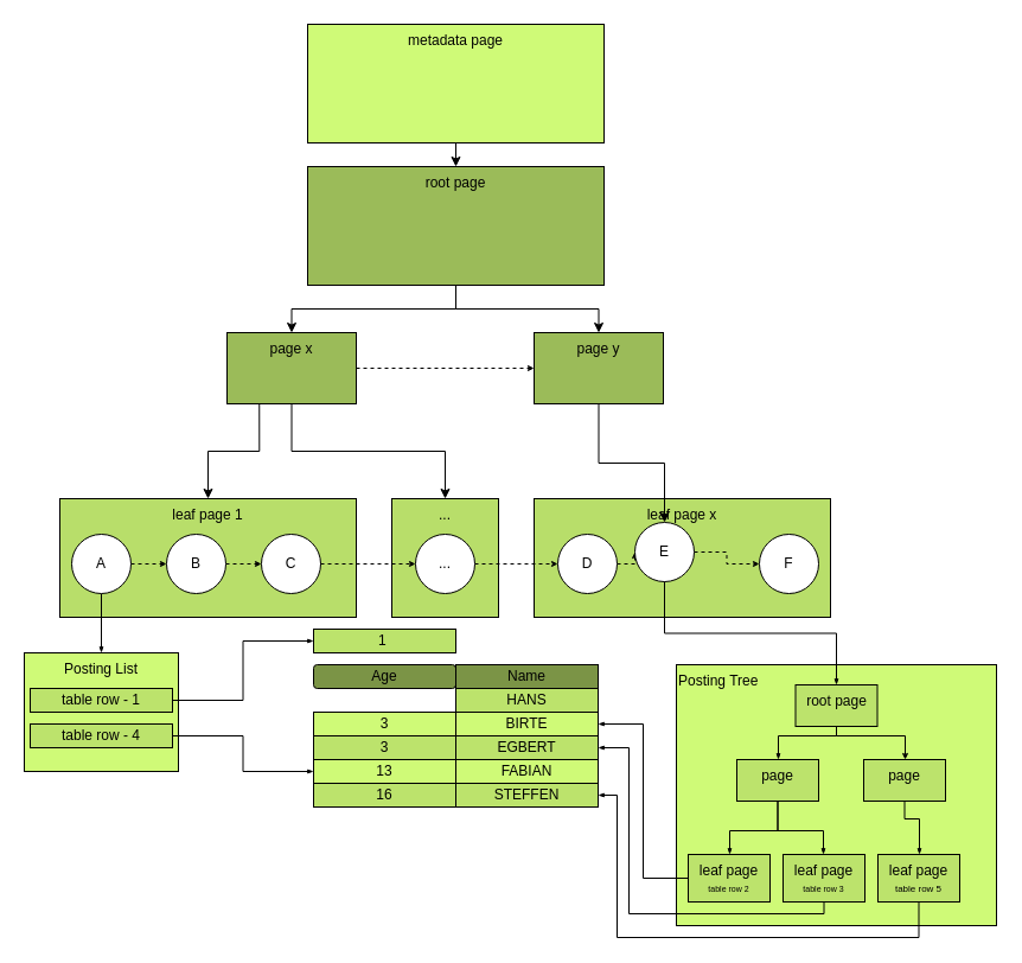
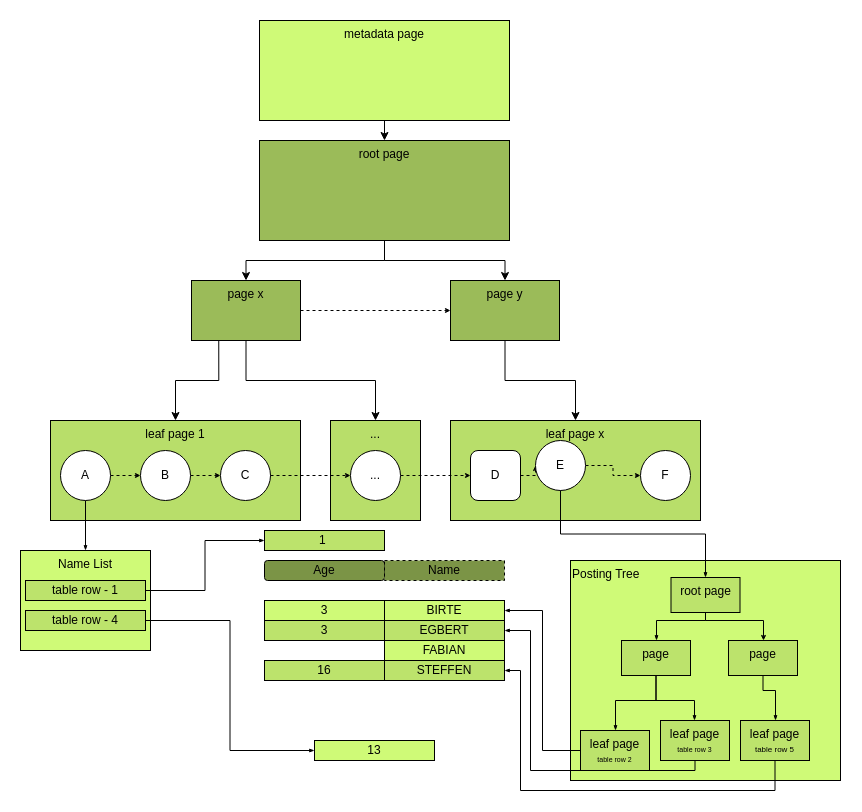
  <mxCell id="0" />
  <mxCell id="1" parent="0" />
  <mxCell id="2" value="leaf page 1" style="rounded=0;whiteSpace=wrap;html=1;verticalAlign=top;fillColor=#B8DE6A;" parent="1" vertex="1"><mxGeometry x="50" y="420" width="250" height="100" as="geometry" /></mxCell>
  <mxCell id="3" value="leaf page x" style="rounded=0;whiteSpace=wrap;html=1;verticalAlign=top;fillColor=#B8DE6A;" parent="1" vertex="1"><mxGeometry x="450" y="420" width="250" height="100" as="geometry" /></mxCell>
  <mxCell id="4" style="edgeStyle=orthogonalEdgeStyle;rounded=0;orthogonalLoop=1;jettySize=auto;html=1;exitX=1;exitY=0.5;exitDx=0;exitDy=0;entryX=0;entryY=0.5;entryDx=0;entryDy=0;startArrow=none;startFill=0;endSize=3;startSize=3;dashed=1;" parent="1" source="6" target="8" edge="1"><mxGeometry relative="1" as="geometry" /></mxCell>
  <mxCell id="5" style="edgeStyle=orthogonalEdgeStyle;rounded=0;orthogonalLoop=1;jettySize=auto;html=1;exitX=0.5;exitY=1;exitDx=0;exitDy=0;startArrow=none;startFill=0;startSize=3;endSize=3;endArrow=classicThin;endFill=1;" parent="1" source="6" target="42" edge="1"><mxGeometry relative="1" as="geometry" /></mxCell>
  <mxCell id="6" value="A" style="ellipse;whiteSpace=wrap;html=1;" parent="1" vertex="1"><mxGeometry x="60" y="450" width="50" height="50" as="geometry" /></mxCell>
  <mxCell id="7" style="edgeStyle=orthogonalEdgeStyle;rounded=0;orthogonalLoop=1;jettySize=auto;html=1;exitX=1;exitY=0.5;exitDx=0;exitDy=0;entryX=0;entryY=0.5;entryDx=0;entryDy=0;startArrow=none;startFill=0;endSize=3;startSize=3;dashed=1;" parent="1" source="8" target="14" edge="1"><mxGeometry relative="1" as="geometry" /></mxCell>
  <mxCell id="8" value="B" style="ellipse;whiteSpace=wrap;html=1;" parent="1" vertex="1"><mxGeometry x="140" y="450" width="50" height="50" as="geometry" /></mxCell>
  <mxCell id="9" style="edgeStyle=orthogonalEdgeStyle;rounded=0;orthogonalLoop=1;jettySize=auto;html=1;exitX=1;exitY=0.5;exitDx=0;exitDy=0;entryX=0;entryY=0.5;entryDx=0;entryDy=0;startArrow=none;startFill=0;endSize=3;startSize=3;dashed=1;" parent="1" source="10" target="12" edge="1"><mxGeometry relative="1" as="geometry" /></mxCell>
- <mxCell id="10" value="D" style="ellipse;whiteSpace=wrap;html=1;" parent="1" vertex="1"><mxGeometry x="470" y="450" width="50" height="50" as="geometry" /></mxCell>
+ <mxCell id="10" value="D" style="whiteSpace=wrap;html=1;rounded=1;" parent="1" vertex="1"><mxGeometry x="470" y="450" width="50" height="50" as="geometry" /></mxCell>
  <mxCell id="11" style="edgeStyle=orthogonalEdgeStyle;rounded=0;orthogonalLoop=1;jettySize=auto;html=1;exitX=1;exitY=0.5;exitDx=0;exitDy=0;entryX=0;entryY=0.5;entryDx=0;entryDy=0;startArrow=none;startFill=0;endSize=3;startSize=3;dashed=1;" parent="1" source="12" target="13" edge="1"><mxGeometry relative="1" as="geometry" /></mxCell>
  <mxCell id="12" value="E" style="ellipse;whiteSpace=wrap;html=1;" parent="1" vertex="1"><mxGeometry x="535" y="440" width="50" height="50" as="geometry" /></mxCell>
  <mxCell id="13" value="F" style="ellipse;whiteSpace=wrap;html=1;" parent="1" vertex="1"><mxGeometry x="640" y="450" width="50" height="50" as="geometry" /></mxCell>
  <mxCell id="14" value="C" style="ellipse;whiteSpace=wrap;html=1;" parent="1" vertex="1"><mxGeometry x="220" y="450" width="50" height="50" as="geometry" /></mxCell>
  <mxCell id="15" value="..." style="rounded=0;whiteSpace=wrap;html=1;verticalAlign=top;align=center;fillColor=#B8DE6A;" parent="1" vertex="1"><mxGeometry x="330" y="420" width="90" height="100" as="geometry" /></mxCell>
  <mxCell id="16" style="edgeStyle=orthogonalEdgeStyle;rounded=0;orthogonalLoop=1;jettySize=auto;html=1;exitX=1;exitY=0.5;exitDx=0;exitDy=0;startArrow=none;startFill=0;endSize=3;startSize=3;dashed=1;" parent="1" source="17" target="10" edge="1"><mxGeometry relative="1" as="geometry" /></mxCell>
  <mxCell id="17" value="..." style="ellipse;whiteSpace=wrap;html=1;" parent="1" vertex="1"><mxGeometry x="350" y="450" width="50" height="50" as="geometry" /></mxCell>
  <mxCell id="18" style="edgeStyle=orthogonalEdgeStyle;rounded=0;orthogonalLoop=1;jettySize=auto;html=1;startArrow=none;startFill=0;endSize=3;startSize=3;dashed=1;" parent="1" edge="1"><mxGeometry relative="1" as="geometry"><mxPoint x="270" y="475" as="sourcePoint" /><mxPoint x="350" y="475" as="targetPoint" /></mxGeometry></mxCell>
  <mxCell id="19" style="edgeStyle=orthogonalEdgeStyle;rounded=0;orthogonalLoop=1;jettySize=auto;html=1;exitX=0.5;exitY=1;exitDx=0;exitDy=0;entryX=0.5;entryY=0;entryDx=0;entryDy=0;" parent="1" source="20" target="23" edge="1"><mxGeometry relative="1" as="geometry" /></mxCell>
  <mxCell id="20" value="metadata page" style="rounded=0;whiteSpace=wrap;html=1;verticalAlign=top;fillColor=#CFFA77;" parent="1" vertex="1"><mxGeometry x="259" y="20" width="250" height="100" as="geometry" /></mxCell>
  <mxCell id="21" style="edgeStyle=orthogonalEdgeStyle;rounded=0;orthogonalLoop=1;jettySize=auto;html=1;exitX=0.5;exitY=1;exitDx=0;exitDy=0;" parent="1" source="23" target="39" edge="1"><mxGeometry relative="1" as="geometry" /></mxCell>
  <mxCell id="22" style="edgeStyle=orthogonalEdgeStyle;rounded=0;orthogonalLoop=1;jettySize=auto;html=1;exitX=0.5;exitY=1;exitDx=0;exitDy=0;" parent="1" source="23" target="41" edge="1"><mxGeometry relative="1" as="geometry" /></mxCell>
  <mxCell id="23" value="root page" style="rounded=0;whiteSpace=wrap;html=1;verticalAlign=top;fillColor=#9BBB59;" parent="1" vertex="1"><mxGeometry x="259" y="140" width="250" height="100" as="geometry" /></mxCell>
  <mxCell id="24" value="1&amp;nbsp;" style="rounded=0;whiteSpace=wrap;html=1;align=center;fillColor=#BCE36C;" parent="1" vertex="1"><mxGeometry x="264" y="530" width="120" height="20" as="geometry" /></mxCell>
- <mxCell id="25" value="HANS" style="rounded=0;whiteSpace=wrap;html=1;align=center;fillColor=#BCE36C;" parent="1" vertex="1"><mxGeometry x="384" y="580" width="120" height="20" as="geometry" /></mxCell>
  <mxCell id="26" value="3" style="rounded=0;whiteSpace=wrap;html=1;align=center;fillColor=#CFFA77;" parent="1" vertex="1"><mxGeometry x="264" y="600" width="120" height="20" as="geometry" /></mxCell>
  <mxCell id="27" value="BIRTE" style="rounded=0;whiteSpace=wrap;html=1;align=center;fillColor=#CFFA77;" parent="1" vertex="1"><mxGeometry x="384" y="600" width="120" height="20" as="geometry" /></mxCell>
  <mxCell id="28" value="3" style="rounded=0;whiteSpace=wrap;html=1;align=center;fillColor=#BCE36C;" parent="1" vertex="1"><mxGeometry x="264" y="620" width="120" height="20" as="geometry" /></mxCell>
  <mxCell id="29" value="EGBERT" style="rounded=0;whiteSpace=wrap;html=1;align=center;fillColor=#BCE36C;" parent="1" vertex="1"><mxGeometry x="384" y="620" width="120" height="20" as="geometry" /></mxCell>
- <mxCell id="30" value="13" style="rounded=0;whiteSpace=wrap;html=1;align=center;fillColor=#CFFA77;" parent="1" vertex="1"><mxGeometry x="264" y="640" width="120" height="20" as="geometry" /></mxCell>
+ <mxCell id="30" value="13" style="rounded=0;whiteSpace=wrap;html=1;align=center;fillColor=#CFFA77;" parent="1" vertex="1"><mxGeometry x="314" y="740" width="120" height="20" as="geometry" /></mxCell>
  <mxCell id="31" value="FABIAN" style="rounded=0;whiteSpace=wrap;html=1;align=center;fillColor=#CFFA77;" parent="1" vertex="1"><mxGeometry x="384" y="640" width="120" height="20" as="geometry" /></mxCell>
  <mxCell id="32" value="16" style="rounded=0;whiteSpace=wrap;html=1;align=center;fillColor=#BCE36C;" parent="1" vertex="1"><mxGeometry x="264" y="660" width="120" height="20" as="geometry" /></mxCell>
  <mxCell id="33" value="STEFFEN" style="rounded=0;whiteSpace=wrap;html=1;align=center;fillColor=#BCE36C;" parent="1" vertex="1"><mxGeometry x="384" y="660" width="120" height="20" as="geometry" /></mxCell>
  <mxCell id="34" value="Age" style="whiteSpace=wrap;html=1;align=center;fillColor=#7B9446;rounded=1;" parent="1" vertex="1"><mxGeometry x="264" y="560" width="120" height="20" as="geometry" /></mxCell>
- <mxCell id="35" value="Name" style="rounded=0;whiteSpace=wrap;html=1;align=center;fillColor=#7B9446;" parent="1" vertex="1"><mxGeometry x="384" y="560" width="120" height="20" as="geometry" /></mxCell>
+ <mxCell id="35" value="Name" style="rounded=0;whiteSpace=wrap;html=1;align=center;fillColor=#7B9446;dashed=1;" parent="1" vertex="1"><mxGeometry x="384" y="560" width="120" height="20" as="geometry" /></mxCell>
  <mxCell id="36" style="edgeStyle=orthogonalEdgeStyle;rounded=0;orthogonalLoop=1;jettySize=auto;html=1;exitX=0.25;exitY=1;exitDx=0;exitDy=0;" parent="1" source="39" target="2" edge="1"><mxGeometry relative="1" as="geometry" /></mxCell>
  <mxCell id="37" style="edgeStyle=orthogonalEdgeStyle;rounded=0;orthogonalLoop=1;jettySize=auto;html=1;exitX=0.5;exitY=1;exitDx=0;exitDy=0;entryX=0.5;entryY=0;entryDx=0;entryDy=0;" parent="1" source="39" target="15" edge="1"><mxGeometry relative="1" as="geometry" /></mxCell>
  <mxCell id="38" style="edgeStyle=orthogonalEdgeStyle;rounded=0;orthogonalLoop=1;jettySize=auto;html=1;exitX=1;exitY=0.5;exitDx=0;exitDy=0;startArrow=none;startFill=0;endSize=3;startSize=3;dashed=1;" parent="1" source="39" target="41" edge="1"><mxGeometry relative="1" as="geometry" /></mxCell>
  <mxCell id="39" value="page x" style="rounded=0;whiteSpace=wrap;html=1;verticalAlign=top;fillColor=#9BBB59;" parent="1" vertex="1"><mxGeometry x="191" y="280" width="109" height="60" as="geometry" /></mxCell>
- <mxCell id="40" style="edgeStyle=orthogonalEdgeStyle;rounded=0;orthogonalLoop=1;jettySize=auto;html=1;exitX=0.5;exitY=1;exitDx=0;exitDy=0;" parent="1" source="41" target="12" edge="1"><mxGeometry relative="1" as="geometry" /></mxCell>
+ <mxCell id="40" style="edgeStyle=orthogonalEdgeStyle;rounded=0;orthogonalLoop=1;jettySize=auto;html=1;exitX=0.5;exitY=1;exitDx=0;exitDy=0;" parent="1" source="41" target="3" edge="1"><mxGeometry relative="1" as="geometry" /></mxCell>
  <mxCell id="41" value="page y" style="rounded=0;whiteSpace=wrap;html=1;verticalAlign=top;fillColor=#9BBB59;" parent="1" vertex="1"><mxGeometry x="450" y="280" width="109" height="60" as="geometry" /></mxCell>
- <mxCell id="42" value="Posting List&lt;br&gt;" style="rounded=0;whiteSpace=wrap;html=1;verticalAlign=top;fillColor=#CFFA77;" parent="1" vertex="1"><mxGeometry x="20" y="550" width="130" height="100" as="geometry" /></mxCell>
+ <mxCell id="42" value="Name List&lt;br&gt;" style="rounded=0;whiteSpace=wrap;html=1;verticalAlign=top;fillColor=#CFFA77;" parent="1" vertex="1"><mxGeometry x="20" y="550" width="130" height="100" as="geometry" /></mxCell>
  <mxCell id="43" style="edgeStyle=orthogonalEdgeStyle;rounded=0;orthogonalLoop=1;jettySize=auto;html=1;exitX=1;exitY=0.5;exitDx=0;exitDy=0;entryX=0;entryY=0.5;entryDx=0;entryDy=0;startArrow=none;startFill=0;endArrow=classicThin;endFill=1;startSize=3;endSize=3;" parent="1" source="44" target="24" edge="1"><mxGeometry relative="1" as="geometry" /></mxCell>
  <mxCell id="44" value="table row - 1" style="rounded=0;whiteSpace=wrap;html=1;align=center;fillColor=#DEFFE4;" parent="1" vertex="1"><mxGeometry x="25" y="580" width="120" height="20" as="geometry" /></mxCell>
  <mxCell id="45" style="edgeStyle=orthogonalEdgeStyle;rounded=0;orthogonalLoop=1;jettySize=auto;html=1;exitX=1;exitY=0.5;exitDx=0;exitDy=0;entryX=0;entryY=0.5;entryDx=0;entryDy=0;startArrow=none;startFill=0;endArrow=classicThin;endFill=1;startSize=3;endSize=3;" parent="1" source="46" target="30" edge="1"><mxGeometry relative="1" as="geometry" /></mxCell>
  <mxCell id="46" value="table row - 4" style="rounded=0;whiteSpace=wrap;html=1;align=center;fillColor=#DEFFE4;" parent="1" vertex="1"><mxGeometry x="25" y="610" width="120" height="20" as="geometry" /></mxCell>
  <mxCell id="47" value="Posting Tree" style="rounded=0;whiteSpace=wrap;html=1;verticalAlign=top;fillColor=#CFFA77;align=left;" parent="1" vertex="1"><mxGeometry x="570" y="560" width="270" height="220" as="geometry" /></mxCell>
  <mxCell id="48" style="edgeStyle=orthogonalEdgeStyle;rounded=0;orthogonalLoop=1;jettySize=auto;html=1;exitX=0.5;exitY=1;exitDx=0;exitDy=0;startArrow=none;startFill=0;endArrow=classicThin;endFill=1;startSize=3;endSize=3;" parent="1" source="63" target="51" edge="1"><mxGeometry relative="1" as="geometry"><mxPoint x="674.5" y="617.5" as="sourcePoint" /><Array as="points"><mxPoint x="705" y="620" /><mxPoint x="656" y="620" /></Array></mxGeometry></mxCell>
  <mxCell id="49" style="edgeStyle=orthogonalEdgeStyle;rounded=0;orthogonalLoop=1;jettySize=auto;html=1;exitX=0.5;exitY=1;exitDx=0;exitDy=0;startArrow=none;startFill=0;endArrow=classicThin;endFill=1;startSize=3;endSize=3;" parent="1" source="51" target="55" edge="1"><mxGeometry relative="1" as="geometry"><Array as="points"><mxPoint x="656" y="700" /><mxPoint x="615" y="700" /></Array></mxGeometry></mxCell>
  <mxCell id="50" style="edgeStyle=orthogonalEdgeStyle;rounded=0;orthogonalLoop=1;jettySize=auto;html=1;exitX=0.5;exitY=1;exitDx=0;exitDy=0;startArrow=none;startFill=0;endArrow=classicThin;endFill=1;startSize=3;endSize=3;" parent="1" source="51" target="57" edge="1"><mxGeometry relative="1" as="geometry"><Array as="points"><mxPoint x="656" y="700" /><mxPoint x="694" y="700" /></Array></mxGeometry></mxCell>
  <mxCell id="51" value="page" style="rounded=0;whiteSpace=wrap;html=1;verticalAlign=top;fillColor=#BCE36C;" parent="1" vertex="1"><mxGeometry x="621" y="640" width="69" height="35" as="geometry" /></mxCell>
  <mxCell id="52" style="edgeStyle=orthogonalEdgeStyle;rounded=0;orthogonalLoop=1;jettySize=auto;html=1;exitX=0.5;exitY=1;exitDx=0;exitDy=0;startArrow=none;startFill=0;endArrow=classicThin;endFill=1;startSize=3;endSize=3;" parent="1" source="53" target="59" edge="1"><mxGeometry relative="1" as="geometry"><Array as="points"><mxPoint x="763" y="690" /><mxPoint x="775" y="690" /></Array></mxGeometry></mxCell>
  <mxCell id="53" value="page" style="rounded=0;whiteSpace=wrap;html=1;verticalAlign=top;fillColor=#BCE36C;" parent="1" vertex="1"><mxGeometry x="728" y="640" width="69" height="35" as="geometry" /></mxCell>
  <mxCell id="54" style="edgeStyle=orthogonalEdgeStyle;rounded=0;orthogonalLoop=1;jettySize=auto;html=1;exitX=0;exitY=0.5;exitDx=0;exitDy=0;entryX=1;entryY=0.5;entryDx=0;entryDy=0;startArrow=none;startFill=0;endArrow=classicThin;endFill=1;startSize=3;endSize=3;" parent="1" source="55" target="27" edge="1"><mxGeometry relative="1" as="geometry" /></mxCell>
- <mxCell id="55" value="leaf page&lt;br&gt;&lt;font style=&quot;font-size: 7px&quot;&gt;table row 2&lt;/font&gt;" style="rounded=0;whiteSpace=wrap;html=1;verticalAlign=top;fillColor=#BCE36C;" parent="1" vertex="1"><mxGeometry x="580" y="720" width="69" height="40" as="geometry" /></mxCell>
+ <mxCell id="55" value="leaf page&lt;br&gt;&lt;font style=&quot;font-size: 7px&quot;&gt;table row 2&lt;/font&gt;" style="rounded=0;whiteSpace=wrap;html=1;verticalAlign=top;fillColor=#BCE36C;" parent="1" vertex="1"><mxGeometry x="580" y="730" width="69" height="40" as="geometry" /></mxCell>
  <mxCell id="56" style="edgeStyle=orthogonalEdgeStyle;rounded=0;orthogonalLoop=1;jettySize=auto;html=1;exitX=0.5;exitY=1;exitDx=0;exitDy=0;startArrow=none;startFill=0;endArrow=classicThin;endFill=1;startSize=3;endSize=3;" parent="1" source="57" target="29" edge="1"><mxGeometry relative="1" as="geometry"><Array as="points"><mxPoint x="695" y="770" /><mxPoint x="530" y="770" /><mxPoint x="530" y="630" /></Array></mxGeometry></mxCell>
  <mxCell id="57" value="leaf page&lt;br&gt;&lt;font style=&quot;font-size: 7px&quot;&gt;table row 3&lt;/font&gt;" style="rounded=0;whiteSpace=wrap;html=1;verticalAlign=top;fillColor=#BCE36C;" parent="1" vertex="1"><mxGeometry x="660" y="720" width="69" height="40" as="geometry" /></mxCell>
  <mxCell id="58" style="edgeStyle=orthogonalEdgeStyle;rounded=0;orthogonalLoop=1;jettySize=auto;html=1;exitX=0.5;exitY=1;exitDx=0;exitDy=0;entryX=1;entryY=0.5;entryDx=0;entryDy=0;startArrow=none;startFill=0;endArrow=classicThin;endFill=1;startSize=3;endSize=3;" parent="1" source="59" target="33" edge="1"><mxGeometry relative="1" as="geometry"><Array as="points"><mxPoint x="775" y="790" /><mxPoint x="520" y="790" /><mxPoint x="520" y="670" /></Array></mxGeometry></mxCell>
  <mxCell id="59" value="leaf page&lt;br&gt;&lt;font style=&quot;font-size: 8px&quot;&gt;table row 5&lt;/font&gt;" style="rounded=0;whiteSpace=wrap;html=1;verticalAlign=top;fillColor=#BCE36C;" parent="1" vertex="1"><mxGeometry x="740" y="720" width="69" height="40" as="geometry" /></mxCell>
  <mxCell id="60" value="table row - 1" style="rounded=0;whiteSpace=wrap;html=1;align=center;fillColor=#BCE36C;" vertex="1" parent="1"><mxGeometry x="25" y="580" width="120" height="20" as="geometry" /></mxCell>
  <mxCell id="61" value="table row - 4" style="rounded=0;whiteSpace=wrap;html=1;align=center;fillColor=#BCE36C;" vertex="1" parent="1"><mxGeometry x="25" y="610" width="120" height="20" as="geometry" /></mxCell>
  <mxCell id="62" style="edgeStyle=orthogonalEdgeStyle;rounded=0;orthogonalLoop=1;jettySize=auto;html=1;exitX=0.5;exitY=1;exitDx=0;exitDy=0;startSize=3;endSize=3;" edge="1" parent="1" source="63" target="53"><mxGeometry relative="1" as="geometry"><Array as="points"><mxPoint x="705" y="620" /><mxPoint x="763" y="620" /></Array></mxGeometry></mxCell>
  <mxCell id="63" value="root page" style="rounded=0;whiteSpace=wrap;html=1;verticalAlign=top;fillColor=#BCE36C;" vertex="1" parent="1"><mxGeometry x="670.5" y="577" width="69" height="35" as="geometry" /></mxCell>
  <mxCell id="64" style="edgeStyle=orthogonalEdgeStyle;rounded=0;orthogonalLoop=1;jettySize=auto;html=1;exitX=0.5;exitY=1;exitDx=0;exitDy=0;startArrow=none;startFill=0;endArrow=classicThin;endFill=1;startSize=3;endSize=3;entryX=0.5;entryY=0;entryDx=0;entryDy=0;" parent="1" source="12" target="63" edge="1"><mxGeometry relative="1" as="geometry" /></mxCell>
